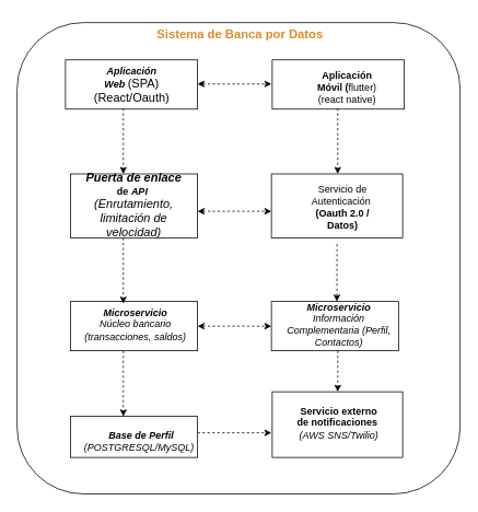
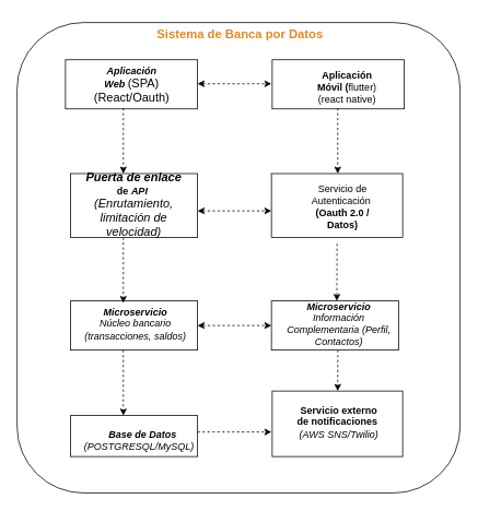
  <mxCell id="0" />
  <mxCell id="1" parent="0" />
  <mxCell id="2" value="" style="rounded=1;whiteSpace=wrap;html=1;" vertex="1" parent="1"><mxGeometry x="20" y="27" width="540" height="574.5" as="geometry" /></mxCell>
  <mxCell id="3" value="" style="rounded=0;whiteSpace=wrap;html=1;" vertex="1" parent="1"><mxGeometry x="79" y="72.5" width="161" height="60" as="geometry" /></mxCell>
  <mxCell id="4" value="" style="rounded=0;whiteSpace=wrap;html=1;" vertex="1" parent="1"><mxGeometry x="85" y="211.5" width="155" height="78" as="geometry" /></mxCell>
  <mxCell id="5" value="" style="rounded=0;whiteSpace=wrap;html=1;" vertex="1" parent="1"><mxGeometry x="331" y="477" width="159" height="80" as="geometry" /></mxCell>
  <mxCell id="6" value="" style="endArrow=classic;html=1;rounded=0;entryX=0.5;entryY=0;entryDx=0;entryDy=0;strokeColor=default;dashed=1;" edge="1" parent="1"><mxGeometry width="50" height="50" relative="1" as="geometry"><mxPoint x="149.5" y="131.5" as="sourcePoint" /><mxPoint x="149.5" y="211.5" as="targetPoint" /></mxGeometry></mxCell>
  <mxCell id="7" value="" style="endArrow=classic;html=1;rounded=0;strokeColor=default;dashed=1;" edge="1" parent="1"><mxGeometry width="50" height="50" relative="1" as="geometry"><mxPoint x="240" y="527" as="sourcePoint" /><mxPoint x="330" y="527" as="targetPoint" /></mxGeometry></mxCell>
  <mxCell id="8" value="&lt;div&gt;&lt;i&gt;&lt;b&gt;Aplicación Web&amp;nbsp;&lt;/b&gt;&lt;/i&gt;&lt;span style=&quot;font-family: Calibri, sans-serif; font-size: 11pt; background-color: transparent; color: light-dark(rgb(0, 0, 0), rgb(255, 255, 255));&quot;&gt;(SPA)(React/Oauth)&lt;/span&gt;&lt;/div&gt;" style="text;strokeColor=none;align=center;fillColor=none;html=1;verticalAlign=middle;whiteSpace=wrap;rounded=0;" vertex="1" parent="1"><mxGeometry x="97" y="82.75" width="126" height="39.5" as="geometry" /></mxCell>
  <mxCell id="9" value="&lt;div&gt;&lt;b&gt;&lt;i style=&quot;font-size: 14.667px; font-family: Calibri, sans-serif; background-color: transparent; color: light-dark(rgb(0, 0, 0), rgb(255, 255, 255));&quot;&gt;Puerta de enlace &lt;/i&gt; de &lt;/b&gt;&lt;i&gt;&lt;b&gt;API&amp;nbsp;&lt;/b&gt;&lt;/i&gt;&lt;/div&gt;&lt;div&gt;&lt;i style=&quot;background-color: transparent; color: light-dark(rgb(0, 0, 0), rgb(255, 255, 255)); font-size: 14.667px; font-family: Calibri, sans-serif;&quot;&gt;(Enrutamiento, limitación de velocidad)&lt;/i&gt;&lt;/div&gt;&lt;div&gt;&lt;i&gt;&lt;font&gt;&lt;br&gt;&lt;/font&gt;&lt;/i&gt;&lt;/div&gt;" style="text;strokeColor=none;align=center;fillColor=none;html=1;verticalAlign=middle;whiteSpace=wrap;rounded=0;" vertex="1" parent="1"><mxGeometry x="102.25" y="237" width="120.5" height="40" as="geometry" /></mxCell>
  <mxCell id="10" value="" style="rounded=0;whiteSpace=wrap;html=1;" vertex="1" parent="1"><mxGeometry x="85" y="367" width="155" height="60" as="geometry" /></mxCell>
  <mxCell id="11" value="&#10;&lt;span style=&quot;color: rgba(0, 0, 0, 0); font-family: monospace; font-size: 0px; font-style: normal; font-variant-ligatures: normal; font-variant-caps: normal; font-weight: 400; letter-spacing: normal; orphans: 2; text-align: start; text-indent: 0px; text-transform: none; widows: 2; word-spacing: 0px; -webkit-text-stroke-width: 0px; white-space: nowrap; background-color: rgb(251, 251, 251); text-decoration-thickness: initial; text-decoration-style: initial; text-decoration-color: initial; display: inline !important; float: none;&quot;&gt;%3CmxGraphModel%3E%3Croot%3E%3CmxCell%20id%3D%220%22%2F%3E%3CmxCell%20id%3D%221%22%20parent%3D%220%22%2F%3E%3CmxCell%20id%3D%222%22%20value%3D%22%26%2310%3B%26lt%3Bspan%20style%3D%26quot%3Bcolor%3CmxCell%20CmxCell%3D%3D%3D%3D%3D%3D%3D%220%3D%3D%222%22%22%22%220CmxCell%3D%222%22%220CmxCell%3D%3D%222%220CmxCell%3D%3D%222%220CmxCell%3D%222%220CmxCell%3D%222%220CmxCell%3D%222%220CmxCell%3D%222%220CmxCell%3D%222%220CmxCell%222%23D%220CmxCell%222%2310%3B%26lt%3Bspan%20style%3D%26quot%3Bcolor%3D%3Bcolor%3Bcolor%3D%3CmxCell%20id%3D%222%22%22%222%222%222%222%A%20rgba(0%2C%200%2C%200%2C%200)%3B%20familia-de-fuentes%3A%20monoespacio%3B%20tamaño-fuente%3A%200px%3B%20estilo-fuente%3A%20normal%3B%20ligaduras-variantes%3A%20normal%3B%20mayúsculas-variantes%3A%20normal%3B%20peso-fuente%3A%20400%3B%20espaciado-letra%3A% 20normal%3B%20huérfanos%3A%202%3B%20text-align%3A%20start%3B%20text-indent%3A%200px%3B%20text-transform%3A%20none%3B%20widows%3A%202%3B%20word-spacing%3A%200px%3B%20-webkit-text-stroke-width%3A%200px%3B%20espacio-en-blanco%3A%20nowrap%3B%20color-de-fondo%3A%20rgb(251%2C%20251%2C%20251)%3B%20texto-decoración-grosor%3A%20inicial%3B%20texto-estilo-de-decoración%3A%20inicial%3B%20color-de-decoración-de-texto%3A%20inicial%3B%20pantalla%3A%20inline%20! importante%3B%20float%3A%20none%3B%26quot%3B%26gt%3B%253CmxGraphModel%253E%253Croot%253E%253CmxCell%2520id%253D%25220%2522%252F%253E%253CmxCell%2520id%253D%25221%2522%2520parent%2520parent%2523D%25220%2522%252F%253E%253CmxCell%2520id%253D%25222%2522%2520value%253D%2522%2522%2520style%253D%2522endArrow%253Dclassic%253Bhtml%253D1%253Brounded%253D0%253BentryX%253D0.3D0. 5%253BentryY%253D0%253BentryDx%253D0%253BentryDy%253D0%253BstrokeColor%253Ddefault%253Bdashed%253D1%253B%2522%2520edge%253D%25221%2522%2520parent%253D%25221%2522%253E%253CmxGeometr%C3%ADa%2522% 0ancho%253D%252250%2522%2520altura%253D%252250%2522%2520relativo%253D%25221%2522%25%2020as%253D%2522geometry%2522%253E%253CmxPoint%2520x%253D%2522214.5%2522%2520y%253D%2522292.5%2522%2520as%253D%2522sourcePoint%2522%252F%253E%253CmxPoint%2520x%253D%2522214.5% 2522%2520y%253D%2522372.5%2522%2520as%253D%2522targetPoint%2522%252F%253E%253C%252FmxGeometry%253E%253C%252FmxCell%253E%253C%252Froot%253E%253C%252FmxGraphModel%253E%22%20style%3D%22endArrow%3Dclassic%3Bhtml%3D1%3Brounded%3D0%3BentryX%3D0.3BentryX%3D0.5%3BentryY%3D0%3BentryDx%3D0%3BentryDy%3D0%3BstrokeColor%3Ddefault%3Bdashed%3D1%3B%22%20edge%3D%221%22%20parent%3D%221%22%3E%3CmxGeometría%20width%3D%2250%22%20height%3D%2250%22%20relative%3D%221%22%20as%3D% 22geometría%22%3E%3CmxPoint%20x%3D%22219.5%22%20y%3D%22430%22%20as%3D%22sourcePoint%22%2F%3E%3CmxPoint%20x%3D%22219.5%22%20y%3D%22510%22%20as%3D%22targetPoint%22%2F%3E%3C%2FmxGeometry%3E%3C%2FmxCell%3E%3C%2Froot%3E%3C%2FmxGraphModel%3E" style="endArrow=classic;html=1;rounded=0;entryX=0.5;entryY=0;entryDx=0;entryDy=0;strokeColor=default;dashed=1;" edge="1" parent="1"><mxGeometry width="50" height="50" relative="1" as="geometry"><mxPoint x="149.5" y="427" as="sourcePoint" /><mxPoint x="149.5" y="507" as="targetPoint" /></mxGeometry></mxCell>
  <mxCell id="12" value="&lt;div&gt;&lt;i&gt;&lt;b&gt;Microservicio&lt;/b&gt;&lt;/i&gt;&lt;/div&gt;&lt;div&gt;&lt;i style=&quot;background-color: transparent; color: light-dark(rgb(0, 0, 0), rgb(255, 255, 255));&quot;&gt; Núcleo bancario (transacciones, saldos)&lt;/i&gt;&lt;/div&gt;&lt;div&gt;&amp;nbsp;&lt;/div&gt;" style="text;strokeColor=none;align=center;fillColor=none;html=1;verticalAlign=middle;whiteSpace=wrap;rounded=0;" vertex="1" parent="1"><mxGeometry x="97" y="377" width="135" height="50" as="geometry" /></mxCell>
  <mxCell id="13" value="" style="rounded=0;whiteSpace=wrap;html=1;" vertex="1" parent="1"><mxGeometry x="85" y="507" width="155" height="50" as="geometry" /></mxCell>
  <mxCell id="14" value="&lt;span style=&quot;color: rgba(0, 0, 0, 0); font-family: monospace; font-size: 0px; font-style: normal; font-variant-ligatures: normal; font-variant-caps: normal; font-weight: 400; letter-spacing: normal; orphans: 2; text-align: start; text-indent: 0px; text-transform: none; widows: 2; word-spacing: 0px; -webkit-text-stroke-width: 0px; white-space: nowrap; background-color: rgb(251, 251, 251); text-decoration-thickness: initial; text-decoration-style: initial; text-decoration-color: initial; display: inline !important; float: none;&quot;&gt;%3CmxGraphModel%3E%3Croot%3E%3CmxCell%20id%3D%220%22%2F%3E%3CmxCell%20id%3D%221%22%20parent%3D%220%22%2F%3E%3CmxCell%20id%3D%222%22%20value%3D%22%26lt%3Bdiv%26gt%3B%26lt%3Bi%26gt %3B%26lt%3Bb%26gt%3BMicroservicio%26lt%3B%2Fb%26gt%3B%26lt%3B%2Fi%26gt%3B%26lt%3B%2Fdiv%26gt%3B%26lt%3Bdiv%26gt%3B%26lt%3Bi%20style%3D%26quot%3Bbackground-color%3A%20transparent%3B%20color%3A%20light-dark(rgb(0% 2C%200%2C%200)%2C%20rgb(255%2C%20255%2C%20255))%3B%26quot%3B%26gt%3B%20N%C3%BAcleo%20bancario%20(transacciones%2C%20saldos)%26lt%3B%2Fi%26gt%3B%26lt%3B%2Fdiv%26gt%3B%26lt%3Bdiv%26gt%3B%26amp %3Bnbsp%3B%26lt%3B%2Fdiv%26gt%3B%22%20style%3D%22text%3BstrokeColor%3Dnone%3Balign%3Dcenter%3BfillColor%3Dnone%3Bhtml%3D1%3BverticalAlign%3Dmiddle%3BwhiteSpace%3Dwrap%3Brounded%3D0%3B%22%20vertex%3D%221%22%20parent%3D%221%22%3E% 3CmxGeometría%20x%3D%22155%22%20y%3D%22380%22%20ancho%3D%22130%22%20altura%3D%2250%22%20as%3D%22geometría%22%2F%3E%3C%2FmxCell%3E%3C%2Froot%3E%3C%2FmxGraphModel%3E&lt;/span&gt;" style="text;whiteSpace=wrap;html=1;" vertex="1" parent="1"><mxGeometry x="420" y="387" width="30" height="40" as="geometry" /></mxCell>
  <mxCell id="15" value="&#10;&lt;span style=&quot;color: rgba(0, 0, 0, 0); font-family: monospace; font-size: 0px; font-style: normal; font-variant-ligatures: normal; font-variant-caps: normal; font-weight: 400; letter-spacing: normal; orphans: 2; text-align: start; text-indent: 0px; text-transform: none; widows: 2; word-spacing: 0px; -webkit-text-stroke-width: 0px; white-space: nowrap; background-color: rgb(251, 251, 251); text-decoration-thickness: initial; text-decoration-style: initial; text-decoration-color: initial; display: inline !important; float: none;&quot;&gt;%3CmxGraphModel%3E%3Croot%3E%3CmxCell%20id%3D%220%22%2F%3E%3CmxCell%20id%3D%221%22%20parent%3D%220%22%2F%3E%3CmxCell%20id%3D%222%22%20value%3D%22%22%20style%3D%22endArrow%3Dclassic%3Bhtml%3D1%3Brounded%3D0%3BentryX%3D0.3D0.5%3BentryY%3D0%3BentryDx%3D0%3BentryDy%3D0%3BstrokeColor%3Ddefault%3Bdashed%3D1%3B%22%20edge%3D%221%22%20parent%3D%221%22%3E%3CmxGeometría%20width%3D%2250%22%20height%3D%2250%22%20relative%3D%221%22% 20as%3D%22geometry%22%3E%3CmxPoint%20x%3D%22214.5%22%20y%3D%22292.5%22%20as%3D%22sourcePoint%22%2F%3E%3CmxPoint%20x%3D%22214.5%22%20y%3D%22372.5%22%20as%3D%22targetPoint%22%2F%3E%3C%2FmxGeometry%3E%3C%2FmxCell%3E%3C%2Froot%3E%3C%2FmxGraphModel%3E" style="endArrow=classic;html=1;rounded=0;entryX=0.5;entryY=0;entryDx=0;entryDy=0;strokeColor=default;dashed=1;" edge="1" parent="1"><mxGeometry width="50" height="50" relative="1" as="geometry"><mxPoint x="149.5" y="289.5" as="sourcePoint" /><mxPoint x="149.5" y="369.5" as="targetPoint" /></mxGeometry></mxCell>
- <mxCell id="16" value="&lt;font&gt;&lt;b&gt;&amp;nbsp; &amp;nbsp; &amp;nbsp; &amp;nbsp; &amp;nbsp;&lt;i&gt;Base de Perfil&lt;/i&gt;&lt;/b&gt;&lt;i&gt;&amp;nbsp;&lt;/i&gt;&lt;/font&gt;&lt;div&gt;&lt;i&gt;(POSTGRESQL/MySQL)&lt;/i&gt;&lt;/div&gt;" style="text;whiteSpace=wrap;html=1;" vertex="1" parent="1"><mxGeometry x="100" y="517" width="140" height="40" as="geometry" /></mxCell>
+ <mxCell id="16" value="&lt;font&gt;&lt;b&gt;&amp;nbsp; &amp;nbsp; &amp;nbsp; &amp;nbsp; &amp;nbsp;&lt;i&gt;Base de Datos&lt;/i&gt;&lt;/b&gt;&lt;i&gt;&amp;nbsp;&lt;/i&gt;&lt;/font&gt;&lt;div&gt;&lt;i&gt;(POSTGRESQL/MySQL)&lt;/i&gt;&lt;/div&gt;" style="text;whiteSpace=wrap;html=1;" vertex="1" parent="1"><mxGeometry x="100" y="517" width="140" height="40" as="geometry" /></mxCell>
  <mxCell id="17" value="" style="rounded=0;whiteSpace=wrap;html=1;" vertex="1" parent="1"><mxGeometry x="331" y="72.5" width="161" height="60" as="geometry" /></mxCell>
  <mxCell id="18" value="&lt;font&gt;&lt;b&gt;Aplicación Móvil (&lt;/b&gt;&lt;span&gt;flutter)(react native)&lt;/span&gt;&lt;/font&gt;&lt;div&gt;&lt;br&gt;&lt;/div&gt;" style="text;whiteSpace=wrap;html=1;align=center;" vertex="1" parent="1"><mxGeometry x="375" y="77.5" width="95" height="40" as="geometry" /></mxCell>
  <mxCell id="19" value="" style="endArrow=classic;html=1;rounded=0;entryX=0.5;entryY=0;entryDx=0;entryDy=0;strokeColor=default;dashed=1;" edge="1" parent="1"><mxGeometry width="50" height="50" relative="1" as="geometry"><mxPoint x="410.83" y="131.5" as="sourcePoint" /><mxPoint x="410.83" y="211.5" as="targetPoint" /></mxGeometry></mxCell>
  <mxCell id="20" value="" style="rounded=0;whiteSpace=wrap;html=1;" vertex="1" parent="1"><mxGeometry x="330" y="211.5" width="160" height="78" as="geometry" /></mxCell>
  <mxCell id="21" value="" style="rounded=0;whiteSpace=wrap;html=1;" vertex="1" parent="1"><mxGeometry x="330" y="367" width="155" height="60" as="geometry" /></mxCell>
  <mxCell id="22" value="&#10;&lt;span style=&quot;color: rgba(0, 0, 0, 0); font-family: monospace; font-size: 0px; font-style: normal; font-variant-ligatures: normal; font-variant-caps: normal; font-weight: 400; letter-spacing: normal; orphans: 2; text-align: start; text-indent: 0px; text-transform: none; widows: 2; word-spacing: 0px; -webkit-text-stroke-width: 0px; white-space: nowrap; background-color: rgb(251, 251, 251); text-decoration-thickness: initial; text-decoration-style: initial; text-decoration-color: initial; display: inline !important; float: none;&quot;&gt;%3CmxGraphModel%3E%3Croot%3E%3CmxCell%20id%3D%220%22%2F%3E%3CmxCell%20id%3D%221%22%20parent%3D%220%22%2F%3E%3CmxCell%20id%3D%222%22%20value%3D%22%22%20style%3D%22endArrow%3Dclassic%3Bhtml%3D1%3Brounded%3D0%3BentryX%3D0.3D0.5%3BentryY%3D0%3BentryDx%3D0%3BentryDy%3D0%3BstrokeColor%3Ddefault%3Bdashed%3D1%3B%22%20edge%3D%221%22%20parent%3D%221%22%3E%3CmxGeometría%20width%3D%2250%22%20height%3D%2250%22%20relative%3D%221%22% 20as%3D%22geometry%22%3E%3CmxPoint%20x%3D%22214.5%22%20y%3D%22292.5%22%20as%3D%22sourcePoint%22%2F%3E%3CmxPoint%20x%3D%22214.5%22%20y%3D%22372.5%22%20as%3D%22targetPoint%22%2F%3E%3C%2FmxGeometry%3E%3C%2FmxCell%3E%3C%2Froot%3E%3C%2FmxGraphModel%3E" style="endArrow=classic;html=1;rounded=0;entryX=0.5;entryY=0;entryDx=0;entryDy=0;strokeColor=default;dashed=1;" edge="1" parent="1"><mxGeometry width="50" height="50" relative="1" as="geometry"><mxPoint x="410" y="297" as="sourcePoint" /><mxPoint x="409.83" y="367" as="targetPoint" /></mxGeometry></mxCell>
  <mxCell id="23" value="&#10;&lt;span style=&quot;color: rgba(0, 0, 0, 0); font-family: monospace; font-size: 0px; font-style: normal; font-variant-ligatures: normal; font-variant-caps: normal; font-weight: 400; letter-spacing: normal; orphans: 2; text-align: start; text-indent: 0px; text-transform: none; widows: 2; word-spacing: 0px; -webkit-text-stroke-width: 0px; white-space: nowrap; background-color: rgb(251, 251, 251); text-decoration-thickness: initial; text-decoration-style: initial; text-decoration-color: initial; display: inline !important; float: none;&quot;&gt;%3CmxGraphModel%3E%3Croot%3E%3CmxCell%20id%3D%220%22%2F%3E%3CmxCell%20id%3D%221%22%20parent%3D%220%22%2F%3E%3CmxCell%20id%3D%222%22%20value%3D%22%22%20style%3D%22endArrow%3Dclassic%3Bhtml%3D1%3Brounded%3D0%3BentryX%3D0.3D0.5%3BentryY%3D0%3BentryDx%3D0%3BentryDy%3D0%3BstrokeColor%3Ddefault%3Bdashed%3D1%3B%22%20edge%3D%221%22%20parent%3D%221%22%3E%3CmxGeometría%20width%3D%2250%22%20height%3D%2250%22%20relative%3D%221%22% 20as%3D%22geometry%22%3E%3CmxPoint%20x%3D%22214.5%22%20y%3D%22292.5%22%20as%3D%22sourcePoint%22%2F%3E%3CmxPoint%20x%3D%22214.5%22%20y%3D%22372.5%22%20as%3D%22targetPoint%22%2F%3E%3C%2FmxGeometry%3E%3C%2FmxCell%3E%3C%2Froot%3E%3C%2FmxGraphModel%3E" style="endArrow=classic;html=1;rounded=0;entryX=0.5;entryY=0;entryDx=0;entryDy=0;strokeColor=default;dashed=1;" edge="1" parent="1"><mxGeometry width="50" height="50" relative="1" as="geometry"><mxPoint x="411" y="427" as="sourcePoint" /><mxPoint x="410.83" y="477" as="targetPoint" /></mxGeometry></mxCell>
  <mxCell id="24" value="" style="endArrow=classic;startArrow=classic;html=1;rounded=0;entryX=0;entryY=0.5;entryDx=0;entryDy=0;dashed=1;" edge="1" parent="1" target="21"><mxGeometry width="50" height="50" relative="1" as="geometry"><mxPoint x="240" y="397" as="sourcePoint" /><mxPoint x="290" y="347" as="targetPoint" /></mxGeometry></mxCell>
  <mxCell id="25" value="&lt;font&gt;&lt;span&gt;Servicio de Autenticación&lt;/span&gt;&lt;b&gt;&amp;nbsp;&lt;/b&gt;&lt;/font&gt;&lt;div&gt;&lt;font&gt;&lt;b&gt;(Oauth 2.0 / Datos)&lt;/b&gt;&lt;/font&gt;&lt;/div&gt;" style="text;whiteSpace=wrap;html=1;align=center;" vertex="1" parent="1"><mxGeometry x="364" y="217" width="106" height="40" as="geometry" /></mxCell>
  <mxCell id="26" value="&lt;div&gt;&lt;i&gt;&lt;b&gt;Microservicio&lt;/b&gt;&lt;/i&gt;&lt;/div&gt;&lt;div&gt;&lt;i style=&quot;background-color: transparent; color: light-dark(rgb(0, 0, 0), rgb(255, 255, 255));&quot;&gt;Información Complementaria (Perfil, Contactos)&lt;/i&gt;&lt;/div&gt;&lt;div&gt;&amp;nbsp;&lt;/div&gt;" style="text;strokeColor=none;align=center;fillColor=none;html=1;verticalAlign=middle;whiteSpace=wrap;rounded=0;" vertex="1" parent="1"><mxGeometry x="345" y="377" width="135" height="50" as="geometry" /></mxCell>
  <mxCell id="27" value="" style="endArrow=classic;startArrow=classic;html=1;rounded=0;entryX=0;entryY=0.5;entryDx=0;entryDy=0;dashed=1;" edge="1" parent="1"><mxGeometry width="50" height="50" relative="1" as="geometry"><mxPoint x="240" y="101.83" as="sourcePoint" /><mxPoint x="330" y="101.83" as="targetPoint" /></mxGeometry></mxCell>
  <mxCell id="28" value="" style="endArrow=classic;startArrow=classic;html=1;rounded=0;entryX=0;entryY=0.5;entryDx=0;entryDy=0;dashed=1;" edge="1" parent="1"><mxGeometry width="50" height="50" relative="1" as="geometry"><mxPoint x="240" y="257" as="sourcePoint" /><mxPoint x="330" y="257" as="targetPoint" /></mxGeometry></mxCell>
  <mxCell id="29" value="&lt;div&gt;&lt;span&gt;&lt;span&gt;Sistema de Banca por Datos&lt;/span&gt;&lt;/span&gt;&lt;/div&gt;" style="text;strokeColor=none;align=center;fillColor=none;html=1;verticalAlign=middle;whiteSpace=wrap;rounded=0;fontStyle=1;fontSize=15;fontColor=light-dark(#de8a29, #ededed);horizontal=1;shadow=0;glass=0;" vertex="1" parent="1"><mxGeometry x="182" y="20" width="220" height="39.5" as="geometry" /></mxCell>
  <mxCell id="30" value="&lt;font&gt;&lt;b&gt;Servicio externo de notificaciones&amp;nbsp;&lt;/b&gt;&lt;/font&gt;&lt;div&gt;&lt;i&gt;(AWS SNS/Twilio)&lt;/i&gt;&lt;/div&gt;" style="text;whiteSpace=wrap;html=1;align=center;" vertex="1" parent="1"><mxGeometry x="360" y="487" width="105" height="40" as="geometry" /></mxCell>
